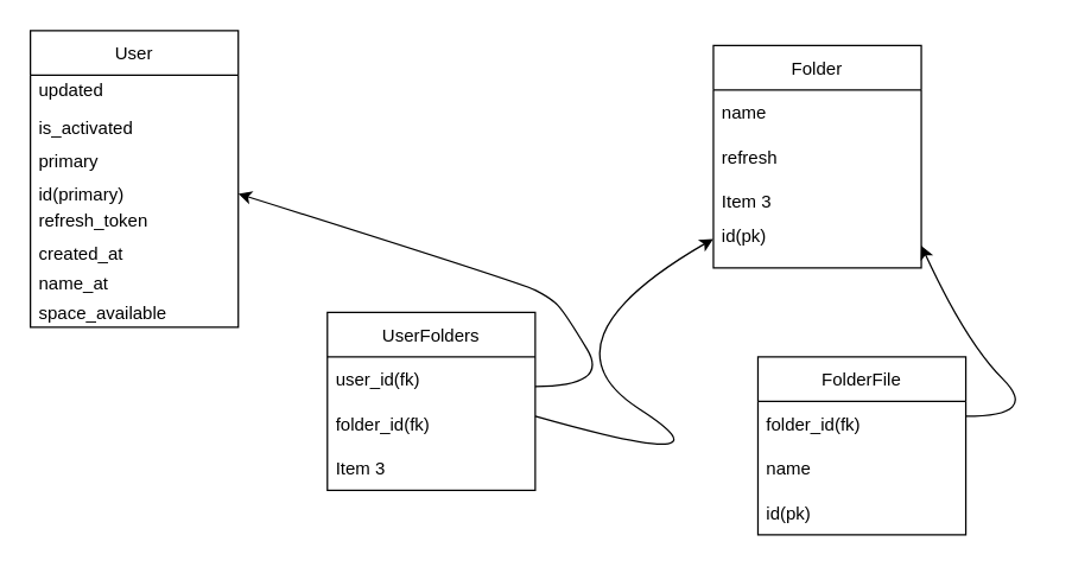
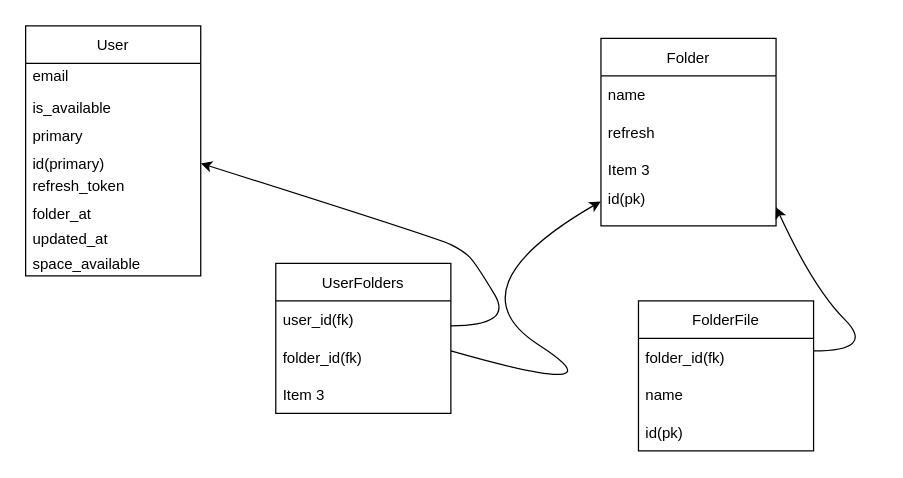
  <mxCell id="0" />
  <mxCell id="1" parent="0" />
  <mxCell id="2" value="User" style="swimlane;fontStyle=0;childLayout=stackLayout;horizontal=1;startSize=30;horizontalStack=0;resizeParent=1;resizeParentMax=0;resizeLast=0;collapsible=1;marginBottom=0;" vertex="1" parent="1"><mxGeometry x="20" y="20" width="140" height="200" as="geometry"><mxRectangle x="110" y="130" width="70" height="30" as="alternateBounds" /></mxGeometry></mxCell>
- <mxCell id="3" value="updated" style="text;strokeColor=none;fillColor=none;align=left;verticalAlign=middle;spacingLeft=4;spacingRight=4;overflow=hidden;points=[[0,0.5],[1,0.5]];portConstraint=eastwest;rotatable=0;" vertex="1" parent="2"><mxGeometry y="30" width="140" height="20" as="geometry" /></mxCell>
- <mxCell id="4" value="is_activated" style="text;strokeColor=none;fillColor=none;align=left;verticalAlign=middle;spacingLeft=4;spacingRight=4;overflow=hidden;points=[[0,0.5],[1,0.5]];portConstraint=eastwest;rotatable=0;" vertex="1" parent="2"><mxGeometry y="50" width="140" height="30" as="geometry" /></mxCell>
+ <mxCell id="3" value="email" style="text;strokeColor=none;fillColor=none;align=left;verticalAlign=middle;spacingLeft=4;spacingRight=4;overflow=hidden;points=[[0,0.5],[1,0.5]];portConstraint=eastwest;rotatable=0;" vertex="1" parent="2"><mxGeometry y="30" width="140" height="20" as="geometry" /></mxCell>
+ <mxCell id="4" value="is_available" style="text;strokeColor=none;fillColor=none;align=left;verticalAlign=middle;spacingLeft=4;spacingRight=4;overflow=hidden;points=[[0,0.5],[1,0.5]];portConstraint=eastwest;rotatable=0;" vertex="1" parent="2"><mxGeometry y="50" width="140" height="30" as="geometry" /></mxCell>
  <mxCell id="5" value="primary&#10;" style="text;strokeColor=none;fillColor=none;align=left;verticalAlign=middle;spacingLeft=4;spacingRight=4;overflow=hidden;points=[[0,0.5],[1,0.5]];portConstraint=eastwest;rotatable=0;" vertex="1" parent="2"><mxGeometry y="80" width="140" height="20" as="geometry" /></mxCell>
  <mxCell id="6" value="id(primary)" style="text;strokeColor=none;fillColor=none;align=left;verticalAlign=middle;spacingLeft=4;spacingRight=4;overflow=hidden;points=[[0,0.5],[1,0.5]];portConstraint=eastwest;rotatable=0;" vertex="1" parent="2"><mxGeometry y="100" width="140" height="20" as="geometry" /></mxCell>
  <mxCell id="7" value="refresh_token&#10;" style="text;strokeColor=none;fillColor=none;align=left;verticalAlign=middle;spacingLeft=4;spacingRight=4;overflow=hidden;points=[[0,0.5],[1,0.5]];portConstraint=eastwest;rotatable=0;" vertex="1" parent="2"><mxGeometry y="120" width="140" height="20" as="geometry" /></mxCell>
- <mxCell id="8" value="created_at" style="text;strokeColor=none;fillColor=none;align=left;verticalAlign=middle;spacingLeft=4;spacingRight=4;overflow=hidden;points=[[0,0.5],[1,0.5]];portConstraint=eastwest;rotatable=0;" vertex="1" parent="2"><mxGeometry y="140" width="140" height="20" as="geometry" /></mxCell>
- <mxCell id="9" value="name_at" style="text;strokeColor=none;fillColor=none;align=left;verticalAlign=middle;spacingLeft=4;spacingRight=4;overflow=hidden;points=[[0,0.5],[1,0.5]];portConstraint=eastwest;rotatable=0;" vertex="1" parent="2"><mxGeometry y="160" width="140" height="20" as="geometry" /></mxCell>
+ <mxCell id="8" value="folder_at" style="text;strokeColor=none;fillColor=none;align=left;verticalAlign=middle;spacingLeft=4;spacingRight=4;overflow=hidden;points=[[0,0.5],[1,0.5]];portConstraint=eastwest;rotatable=0;" vertex="1" parent="2"><mxGeometry y="140" width="140" height="20" as="geometry" /></mxCell>
+ <mxCell id="9" value="updated_at" style="text;strokeColor=none;fillColor=none;align=left;verticalAlign=middle;spacingLeft=4;spacingRight=4;overflow=hidden;points=[[0,0.5],[1,0.5]];portConstraint=eastwest;rotatable=0;" vertex="1" parent="2"><mxGeometry y="160" width="140" height="20" as="geometry" /></mxCell>
  <mxCell id="10" value="space_available" style="text;strokeColor=none;fillColor=none;align=left;verticalAlign=middle;spacingLeft=4;spacingRight=4;overflow=hidden;points=[[0,0.5],[1,0.5]];portConstraint=eastwest;rotatable=0;" vertex="1" parent="2"><mxGeometry y="180" width="140" height="20" as="geometry" /></mxCell>
  <mxCell id="11" value="UserFolders" style="swimlane;fontStyle=0;childLayout=stackLayout;horizontal=1;startSize=30;horizontalStack=0;resizeParent=1;resizeParentMax=0;resizeLast=0;collapsible=1;marginBottom=0;" vertex="1" parent="1"><mxGeometry x="220" y="210" width="140" height="120" as="geometry" /></mxCell>
  <mxCell id="12" value="user_id(fk)" style="text;strokeColor=none;fillColor=none;align=left;verticalAlign=middle;spacingLeft=4;spacingRight=4;overflow=hidden;points=[[0,0.5],[1,0.5]];portConstraint=eastwest;rotatable=0;" vertex="1" parent="11"><mxGeometry y="30" width="140" height="30" as="geometry" /></mxCell>
  <mxCell id="13" value="folder_id(fk)" style="text;strokeColor=none;fillColor=none;align=left;verticalAlign=middle;spacingLeft=4;spacingRight=4;overflow=hidden;points=[[0,0.5],[1,0.5]];portConstraint=eastwest;rotatable=0;" vertex="1" parent="11"><mxGeometry y="60" width="140" height="30" as="geometry" /></mxCell>
  <mxCell id="14" value="Item 3" style="text;strokeColor=none;fillColor=none;align=left;verticalAlign=middle;spacingLeft=4;spacingRight=4;overflow=hidden;points=[[0,0.5],[1,0.5]];portConstraint=eastwest;rotatable=0;" vertex="1" parent="11"><mxGeometry y="90" width="140" height="30" as="geometry" /></mxCell>
  <mxCell id="15" value="Folder" style="swimlane;fontStyle=0;childLayout=stackLayout;horizontal=1;startSize=30;horizontalStack=0;resizeParent=1;resizeParentMax=0;resizeLast=0;collapsible=1;marginBottom=0;" vertex="1" parent="1"><mxGeometry x="480" y="30" width="140" height="150" as="geometry" /></mxCell>
  <mxCell id="16" value="name" style="text;strokeColor=none;fillColor=none;align=left;verticalAlign=middle;spacingLeft=4;spacingRight=4;overflow=hidden;points=[[0,0.5],[1,0.5]];portConstraint=eastwest;rotatable=0;" vertex="1" parent="15"><mxGeometry y="30" width="140" height="30" as="geometry" /></mxCell>
  <mxCell id="17" value="refresh" style="text;strokeColor=none;fillColor=none;align=left;verticalAlign=middle;spacingLeft=4;spacingRight=4;overflow=hidden;points=[[0,0.5],[1,0.5]];portConstraint=eastwest;rotatable=0;" vertex="1" parent="15"><mxGeometry y="60" width="140" height="30" as="geometry" /></mxCell>
  <mxCell id="18" value="Item 3" style="text;strokeColor=none;fillColor=none;align=left;verticalAlign=middle;spacingLeft=4;spacingRight=4;overflow=hidden;points=[[0,0.5],[1,0.5]];portConstraint=eastwest;rotatable=0;" vertex="1" parent="15"><mxGeometry y="90" width="140" height="30" as="geometry" /></mxCell>
  <mxCell id="19" value="id(pk)&#10;" style="text;strokeColor=none;fillColor=none;align=left;verticalAlign=middle;spacingLeft=4;spacingRight=4;overflow=hidden;points=[[0,0.5],[1,0.5]];portConstraint=eastwest;rotatable=0;" vertex="1" parent="15"><mxGeometry y="120" width="140" height="30" as="geometry" /></mxCell>
  <mxCell id="20" value="" style="curved=1;endArrow=classic;html=1;rounded=0;entryX=1;entryY=0.5;entryDx=0;entryDy=0;" edge="1" parent="1" target="6"><mxGeometry width="50" height="50" relative="1" as="geometry"><mxPoint x="360" y="260" as="sourcePoint" /><mxPoint x="410" y="210" as="targetPoint" /><Array as="points"><mxPoint x="410" y="260" /><mxPoint x="380" y="210" /><mxPoint x="370" y="200" /><mxPoint x="350" y="190" /></Array></mxGeometry></mxCell>
  <mxCell id="21" value="" style="curved=1;endArrow=classic;html=1;rounded=0;entryX=-0.001;entryY=0.348;entryDx=0;entryDy=0;entryPerimeter=0;" edge="1" parent="1" target="19"><mxGeometry width="50" height="50" relative="1" as="geometry"><mxPoint x="360" y="280" as="sourcePoint" /><mxPoint x="410" y="230" as="targetPoint" /><Array as="points"><mxPoint x="500" y="320" /><mxPoint x="360" y="230" /></Array></mxGeometry></mxCell>
  <mxCell id="22" value="FolderFile" style="swimlane;fontStyle=0;childLayout=stackLayout;horizontal=1;startSize=30;horizontalStack=0;resizeParent=1;resizeParentMax=0;resizeLast=0;collapsible=1;marginBottom=0;" vertex="1" parent="1"><mxGeometry x="510" y="240" width="140" height="120" as="geometry" /></mxCell>
  <mxCell id="23" value="folder_id(fk)" style="text;strokeColor=none;fillColor=none;align=left;verticalAlign=middle;spacingLeft=4;spacingRight=4;overflow=hidden;points=[[0,0.5],[1,0.5]];portConstraint=eastwest;rotatable=0;" vertex="1" parent="22"><mxGeometry y="30" width="140" height="30" as="geometry" /></mxCell>
  <mxCell id="24" value="name" style="text;strokeColor=none;fillColor=none;align=left;verticalAlign=middle;spacingLeft=4;spacingRight=4;overflow=hidden;points=[[0,0.5],[1,0.5]];portConstraint=eastwest;rotatable=0;" vertex="1" parent="22"><mxGeometry y="60" width="140" height="30" as="geometry" /></mxCell>
  <mxCell id="25" value="id(pk)" style="text;strokeColor=none;fillColor=none;align=left;verticalAlign=middle;spacingLeft=4;spacingRight=4;overflow=hidden;points=[[0,0.5],[1,0.5]];portConstraint=eastwest;rotatable=0;" vertex="1" parent="22"><mxGeometry y="90" width="140" height="30" as="geometry" /></mxCell>
  <mxCell id="26" value="" style="curved=1;endArrow=classic;html=1;rounded=0;entryX=1;entryY=0.5;entryDx=0;entryDy=0;" edge="1" parent="1" target="19"><mxGeometry width="50" height="50" relative="1" as="geometry"><mxPoint x="650" y="280" as="sourcePoint" /><mxPoint x="700" y="230" as="targetPoint" /><Array as="points"><mxPoint x="700" y="280" /><mxPoint x="650" y="230" /></Array></mxGeometry></mxCell>
